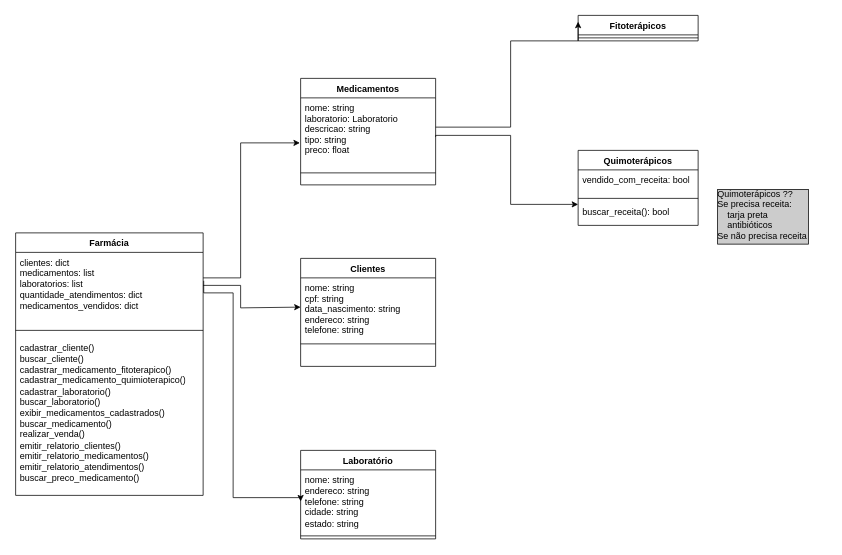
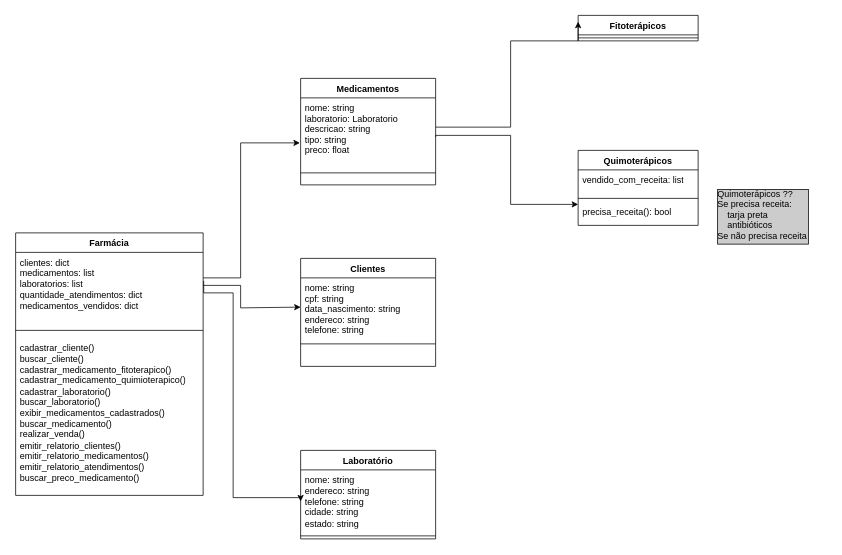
  <mxCell id="0" />
  <mxCell id="1" parent="0" />
  <mxCell id="2" value="Clientes" style="swimlane;fontStyle=1;align=center;verticalAlign=top;childLayout=stackLayout;horizontal=1;startSize=26;horizontalStack=0;resizeParent=1;resizeLast=0;collapsible=1;marginBottom=0;rounded=0;shadow=0;strokeWidth=1;" parent="1" vertex="1"><mxGeometry x="400" y="344" width="180" height="144" as="geometry"><mxRectangle x="230" y="140" width="160" height="26" as="alternateBounds" /></mxGeometry></mxCell>
  <mxCell id="3" value="nome: string             &#10;cpf: string                 &#10;data_nascimento: string      &#10;endereco: string            &#10;telefone: string  " style="text;align=left;verticalAlign=top;spacingLeft=4;spacingRight=4;overflow=hidden;rotatable=0;points=[[0,0.5],[1,0.5]];portConstraint=eastwest;" parent="2" vertex="1"><mxGeometry y="26" width="180" height="84" as="geometry" /></mxCell>
  <mxCell id="4" value="" style="line;html=1;strokeWidth=1;align=left;verticalAlign=middle;spacingTop=-1;spacingLeft=3;spacingRight=3;rotatable=0;labelPosition=right;points=[];portConstraint=eastwest;" parent="2" vertex="1"><mxGeometry y="110" width="180" height="8" as="geometry" /></mxCell>
  <mxCell id="5" value="Medicamentos" style="swimlane;fontStyle=1;align=center;verticalAlign=top;childLayout=stackLayout;horizontal=1;startSize=26;horizontalStack=0;resizeParent=1;resizeLast=0;collapsible=1;marginBottom=0;rounded=0;shadow=0;strokeWidth=1;" parent="1" vertex="1"><mxGeometry x="400" y="104" width="180" height="142" as="geometry"><mxRectangle x="130" y="380" width="160" height="26" as="alternateBounds" /></mxGeometry></mxCell>
  <mxCell id="6" value="nome: string                   &#10;laboratorio: Laboratorio       &#10;descricao: string              &#10;tipo: string                   &#10;preco: float" style="text;align=left;verticalAlign=top;spacingLeft=4;spacingRight=4;overflow=hidden;rotatable=0;points=[[0,0.5],[1,0.5]];portConstraint=eastwest;" parent="5" vertex="1"><mxGeometry y="26" width="180" height="84" as="geometry" /></mxCell>
  <mxCell id="7" value="" style="line;html=1;strokeWidth=1;align=left;verticalAlign=middle;spacingTop=-1;spacingLeft=3;spacingRight=3;rotatable=0;labelPosition=right;points=[];portConstraint=eastwest;" parent="5" vertex="1"><mxGeometry y="110" width="180" height="32" as="geometry" /></mxCell>
  <mxCell id="8" value="Quimoterápicos ??&#10;Se precisa receita:&#10;    tarja preta &#10;    antibióticos&#10;Se não precisa receita" style="text;align=left;verticalAlign=top;spacingLeft=4;spacingRight=4;overflow=hidden;rotatable=0;points=[[0,0.5],[1,0.5]];portConstraint=eastwest;rounded=0;shadow=0;html=0;labelBorderColor=default;labelBackgroundColor=#CCCCCC;" parent="1" vertex="1"><mxGeometry x="950" y="244" width="150" height="100" as="geometry" /></mxCell>
  <mxCell id="9" value="Farmácia" style="swimlane;fontStyle=1;align=center;verticalAlign=top;childLayout=stackLayout;horizontal=1;startSize=26;horizontalStack=0;resizeParent=1;resizeParentMax=0;resizeLast=0;collapsible=1;marginBottom=0;whiteSpace=wrap;html=1;" parent="1" vertex="1"><mxGeometry x="20" y="310" width="250" height="350" as="geometry" /></mxCell>
  <mxCell id="10" value="clientes: dict&amp;nbsp;&lt;br&gt;medicamentos: list&lt;br&gt;laboratorios: list&amp;nbsp;&lt;br&gt;quantidade_atendimentos: dict&amp;nbsp;&lt;br&gt;medicamentos_vendidos: dict" style="text;strokeColor=none;fillColor=none;align=left;verticalAlign=top;spacingLeft=4;spacingRight=4;overflow=hidden;rotatable=0;points=[[0,0.5],[1,0.5]];portConstraint=eastwest;whiteSpace=wrap;html=1;" parent="9" vertex="1"><mxGeometry y="26" width="250" height="94" as="geometry" /></mxCell>
  <mxCell id="11" value="" style="line;strokeWidth=1;fillColor=none;align=left;verticalAlign=middle;spacingTop=-1;spacingLeft=3;spacingRight=3;rotatable=0;labelPosition=right;points=[];portConstraint=eastwest;strokeColor=inherit;" parent="9" vertex="1"><mxGeometry y="120" width="250" height="20" as="geometry" /></mxCell>
  <mxCell id="12" value="&lt;div&gt;cadastrar_cliente()&amp;nbsp; &amp;nbsp; &amp;nbsp;&lt;/div&gt;&lt;div&gt;buscar_cliente()&amp;nbsp; &amp;nbsp; &amp;nbsp;&amp;nbsp;&lt;/div&gt;&lt;div&gt;cadastrar_medicamento_fitoterapico()&lt;/div&gt;&lt;div&gt;cadastrar_medicamento_quimioterapico()&lt;/div&gt;&lt;div&gt;cadastrar_laboratorio()&amp;nbsp; &amp;nbsp; &amp;nbsp; &amp;nbsp;&amp;nbsp;&lt;/div&gt;&lt;div&gt;buscar_laboratorio()&amp;nbsp; &amp;nbsp; &amp;nbsp; &amp;nbsp; &amp;nbsp; &amp;nbsp;&amp;nbsp;&lt;/div&gt;&lt;div&gt;exibir_medicamentos_cadastrados()&amp;nbsp;&lt;/div&gt;&lt;div&gt;buscar_medicamento()&amp;nbsp; &amp;nbsp; &amp;nbsp; &amp;nbsp; &amp;nbsp; &amp;nbsp;&lt;/div&gt;&lt;div&gt;realizar_venda()&amp;nbsp; &amp;nbsp; &amp;nbsp; &amp;nbsp; &amp;nbsp; &amp;nbsp; &amp;nbsp; &amp;nbsp;&lt;/div&gt;&lt;div&gt;emitir_relatorio_clientes()&amp;nbsp; &amp;nbsp; &amp;nbsp;&lt;/div&gt;&lt;div&gt;emitir_relatorio_medicamentos()&lt;/div&gt;&lt;div&gt;emitir_relatorio_atendimentos()&amp;nbsp;&lt;/div&gt;&lt;div&gt;buscar_preco_medicamento()&amp;nbsp;&lt;/div&gt;" style="text;strokeColor=none;fillColor=none;align=left;verticalAlign=top;spacingLeft=4;spacingRight=4;overflow=hidden;rotatable=0;points=[[0,0.5],[1,0.5]];portConstraint=eastwest;whiteSpace=wrap;html=1;" parent="9" vertex="1"><mxGeometry y="140" width="250" height="210" as="geometry" /></mxCell>
  <mxCell id="13" style="edgeStyle=orthogonalEdgeStyle;rounded=0;orthogonalLoop=1;jettySize=auto;html=1;" parent="1" source="10" edge="1"><mxGeometry relative="1" as="geometry"><mxPoint x="399" y="190" as="targetPoint" /><Array as="points"><mxPoint x="320" y="370" /><mxPoint x="320" y="190" /><mxPoint x="399" y="190" /></Array></mxGeometry></mxCell>
  <mxCell id="14" value="Fitoterápicos" style="swimlane;fontStyle=1;align=center;verticalAlign=top;childLayout=stackLayout;horizontal=1;startSize=26;horizontalStack=0;resizeParent=1;resizeParentMax=0;resizeLast=0;collapsible=1;marginBottom=0;whiteSpace=wrap;html=1;" parent="1" vertex="1"><mxGeometry x="770" y="20" width="160" height="34" as="geometry" /></mxCell>
  <mxCell id="15" value="" style="line;strokeWidth=1;fillColor=none;align=left;verticalAlign=middle;spacingTop=-1;spacingLeft=3;spacingRight=3;rotatable=0;labelPosition=right;points=[];portConstraint=eastwest;strokeColor=inherit;" parent="14" vertex="1"><mxGeometry y="26" width="160" height="8" as="geometry" /></mxCell>
  <mxCell id="16" value="Quimoterápicos" style="swimlane;fontStyle=1;align=center;verticalAlign=top;childLayout=stackLayout;horizontal=1;startSize=26;horizontalStack=0;resizeParent=1;resizeParentMax=0;resizeLast=0;collapsible=1;marginBottom=0;whiteSpace=wrap;html=1;" parent="1" vertex="1"><mxGeometry x="770" y="200" width="160" height="100" as="geometry" /></mxCell>
- <mxCell id="17" value="vendido_com_receita: bool" style="text;strokeColor=none;fillColor=none;align=left;verticalAlign=top;spacingLeft=4;spacingRight=4;overflow=hidden;rotatable=0;points=[[0,0.5],[1,0.5]];portConstraint=eastwest;whiteSpace=wrap;html=1;" parent="16" vertex="1"><mxGeometry y="26" width="160" height="34" as="geometry" /></mxCell>
+ <mxCell id="17" value="vendido_com_receita: list" style="text;strokeColor=none;fillColor=none;align=left;verticalAlign=top;spacingLeft=4;spacingRight=4;overflow=hidden;rotatable=0;points=[[0,0.5],[1,0.5]];portConstraint=eastwest;whiteSpace=wrap;html=1;" parent="16" vertex="1"><mxGeometry y="26" width="160" height="34" as="geometry" /></mxCell>
  <mxCell id="18" value="" style="line;strokeWidth=1;fillColor=none;align=left;verticalAlign=middle;spacingTop=-1;spacingLeft=3;spacingRight=3;rotatable=0;labelPosition=right;points=[];portConstraint=eastwest;strokeColor=inherit;" parent="16" vertex="1"><mxGeometry y="60" width="160" height="8" as="geometry" /></mxCell>
- <mxCell id="19" value="buscar_receita(): bool" style="text;strokeColor=none;fillColor=none;align=left;verticalAlign=top;spacingLeft=4;spacingRight=4;overflow=hidden;rotatable=0;points=[[0,0.5],[1,0.5]];portConstraint=eastwest;whiteSpace=wrap;html=1;" parent="16" vertex="1"><mxGeometry y="68" width="160" height="32" as="geometry" /></mxCell>
+ <mxCell id="19" value="precisa_receita(): bool" style="text;strokeColor=none;fillColor=none;align=left;verticalAlign=top;spacingLeft=4;spacingRight=4;overflow=hidden;rotatable=0;points=[[0,0.5],[1,0.5]];portConstraint=eastwest;whiteSpace=wrap;html=1;" parent="16" vertex="1"><mxGeometry y="68" width="160" height="32" as="geometry" /></mxCell>
  <mxCell id="20" style="edgeStyle=orthogonalEdgeStyle;rounded=0;orthogonalLoop=1;jettySize=auto;html=1;entryX=0;entryY=0.25;entryDx=0;entryDy=0;" parent="1" target="14" edge="1"><mxGeometry relative="1" as="geometry"><Array as="points"><mxPoint x="680" y="169" /><mxPoint x="680" y="54" /></Array><mxPoint x="580" y="169" as="sourcePoint" /></mxGeometry></mxCell>
  <mxCell id="21" style="edgeStyle=orthogonalEdgeStyle;rounded=0;orthogonalLoop=1;jettySize=auto;html=1;" parent="1" target="16" edge="1"><mxGeometry relative="1" as="geometry"><mxPoint x="580" y="182" as="sourcePoint" /><mxPoint x="770" y="262" as="targetPoint" /><Array as="points"><mxPoint x="580" y="180" /><mxPoint x="680" y="180" /><mxPoint x="680" y="272" /></Array></mxGeometry></mxCell>
  <mxCell id="22" value="Laboratório" style="swimlane;fontStyle=1;align=center;verticalAlign=top;childLayout=stackLayout;horizontal=1;startSize=26;horizontalStack=0;resizeParent=1;resizeParentMax=0;resizeLast=0;collapsible=1;marginBottom=0;whiteSpace=wrap;html=1;" parent="1" vertex="1"><mxGeometry x="400" y="600" width="180" height="118" as="geometry" /></mxCell>
  <mxCell id="23" value="&lt;div&gt;nome: string&amp;nbsp; &amp;nbsp; &amp;nbsp; &amp;nbsp; &amp;nbsp; &amp;nbsp; &amp;nbsp; &amp;nbsp; &amp;nbsp; &amp;nbsp;&lt;/div&gt;&lt;div&gt;endereco: string&amp;nbsp; &amp;nbsp; &amp;nbsp; &amp;nbsp; &amp;nbsp; &amp;nbsp; &amp;nbsp;&amp;nbsp;&lt;/div&gt;&lt;div&gt;telefone: string&amp;nbsp; &amp;nbsp; &amp;nbsp; &amp;nbsp; &amp;nbsp; &amp;nbsp; &amp;nbsp; &amp;nbsp;&lt;/div&gt;&lt;div&gt;cidade: string&amp;nbsp; &amp;nbsp; &amp;nbsp; &amp;nbsp; &amp;nbsp; &amp;nbsp; &amp;nbsp; &amp;nbsp; &amp;nbsp;&lt;/div&gt;&lt;div&gt;estado: string&amp;nbsp;&lt;/div&gt;" style="text;strokeColor=none;fillColor=none;align=left;verticalAlign=top;spacingLeft=4;spacingRight=4;overflow=hidden;rotatable=0;points=[[0,0.5],[1,0.5]];portConstraint=eastwest;whiteSpace=wrap;html=1;" parent="22" vertex="1"><mxGeometry y="26" width="180" height="84" as="geometry" /></mxCell>
  <mxCell id="24" value="" style="line;strokeWidth=1;fillColor=none;align=left;verticalAlign=middle;spacingTop=-1;spacingLeft=3;spacingRight=3;rotatable=0;labelPosition=right;points=[];portConstraint=eastwest;strokeColor=inherit;" parent="22" vertex="1"><mxGeometry y="110" width="180" height="8" as="geometry" /></mxCell>
  <mxCell id="25" style="edgeStyle=orthogonalEdgeStyle;rounded=0;orthogonalLoop=1;jettySize=auto;html=1;entryX=0;entryY=0.5;entryDx=0;entryDy=0;" parent="1" source="10" edge="1"><mxGeometry relative="1" as="geometry"><mxPoint x="400" y="409" as="targetPoint" /><Array as="points"><mxPoint x="320" y="380" /><mxPoint x="320" y="410" /></Array></mxGeometry></mxCell>
  <mxCell id="26" style="edgeStyle=orthogonalEdgeStyle;rounded=0;orthogonalLoop=1;jettySize=auto;html=1;entryX=0;entryY=0.5;entryDx=0;entryDy=0;exitX=1.003;exitY=0.403;exitDx=0;exitDy=0;exitPerimeter=0;" parent="1" target="23" edge="1" source="10"><mxGeometry relative="1" as="geometry"><mxPoint x="260" y="410" as="sourcePoint" /><Array as="points"><mxPoint x="271" y="390" /><mxPoint x="310" y="390" /><mxPoint x="310" y="663" /></Array></mxGeometry></mxCell>
